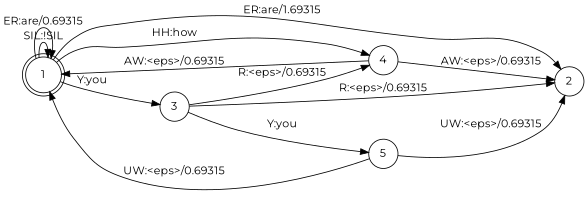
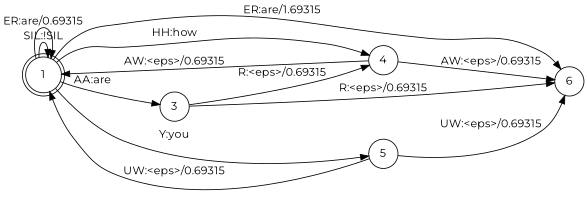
  digraph {
    fontname=Montserrat
    nodesep=0.25
    rankdir=LR
    ranksep=0.4
    node [fontname=Montserrat fontsize=14 shape=circle style=solid]
    edge [fontname=Montserrat fontsize=14]
    n1 [label=1 shape=doublecircle]
    n2 [label=3]
-   n3 [label=2]
+   n3 [label=6]
    n4 [label=4]
    n5 [label=5]
    n1 -> n1 [label="SIL:!SIL"]
    n1 -> n1 [label="ER:are/0.69315"]
-   n1 -> n2 [label="Y:you"]
+   n1 -> n2 [label="AA:are"]
    n1 -> n3 [label="ER:are/1.69315"]
    n1 -> n4 [label="HH:how"]
-   n2 -> n5 [label="Y:you"]
+   n1 -> n5 [label="Y:you"]
    n2 -> n3 [label="R:<eps>/0.69315"]
    n2 -> n4 [label="R:<eps>/0.69315"]
    n4 -> n1 [label="AW:<eps>/0.69315"]
    n4 -> n3 [label="AW:<eps>/0.69315"]
    n5 -> n1 [label="UW:<eps>/0.69315"]
    n5 -> n3 [label="UW:<eps>/0.69315"]
  }
